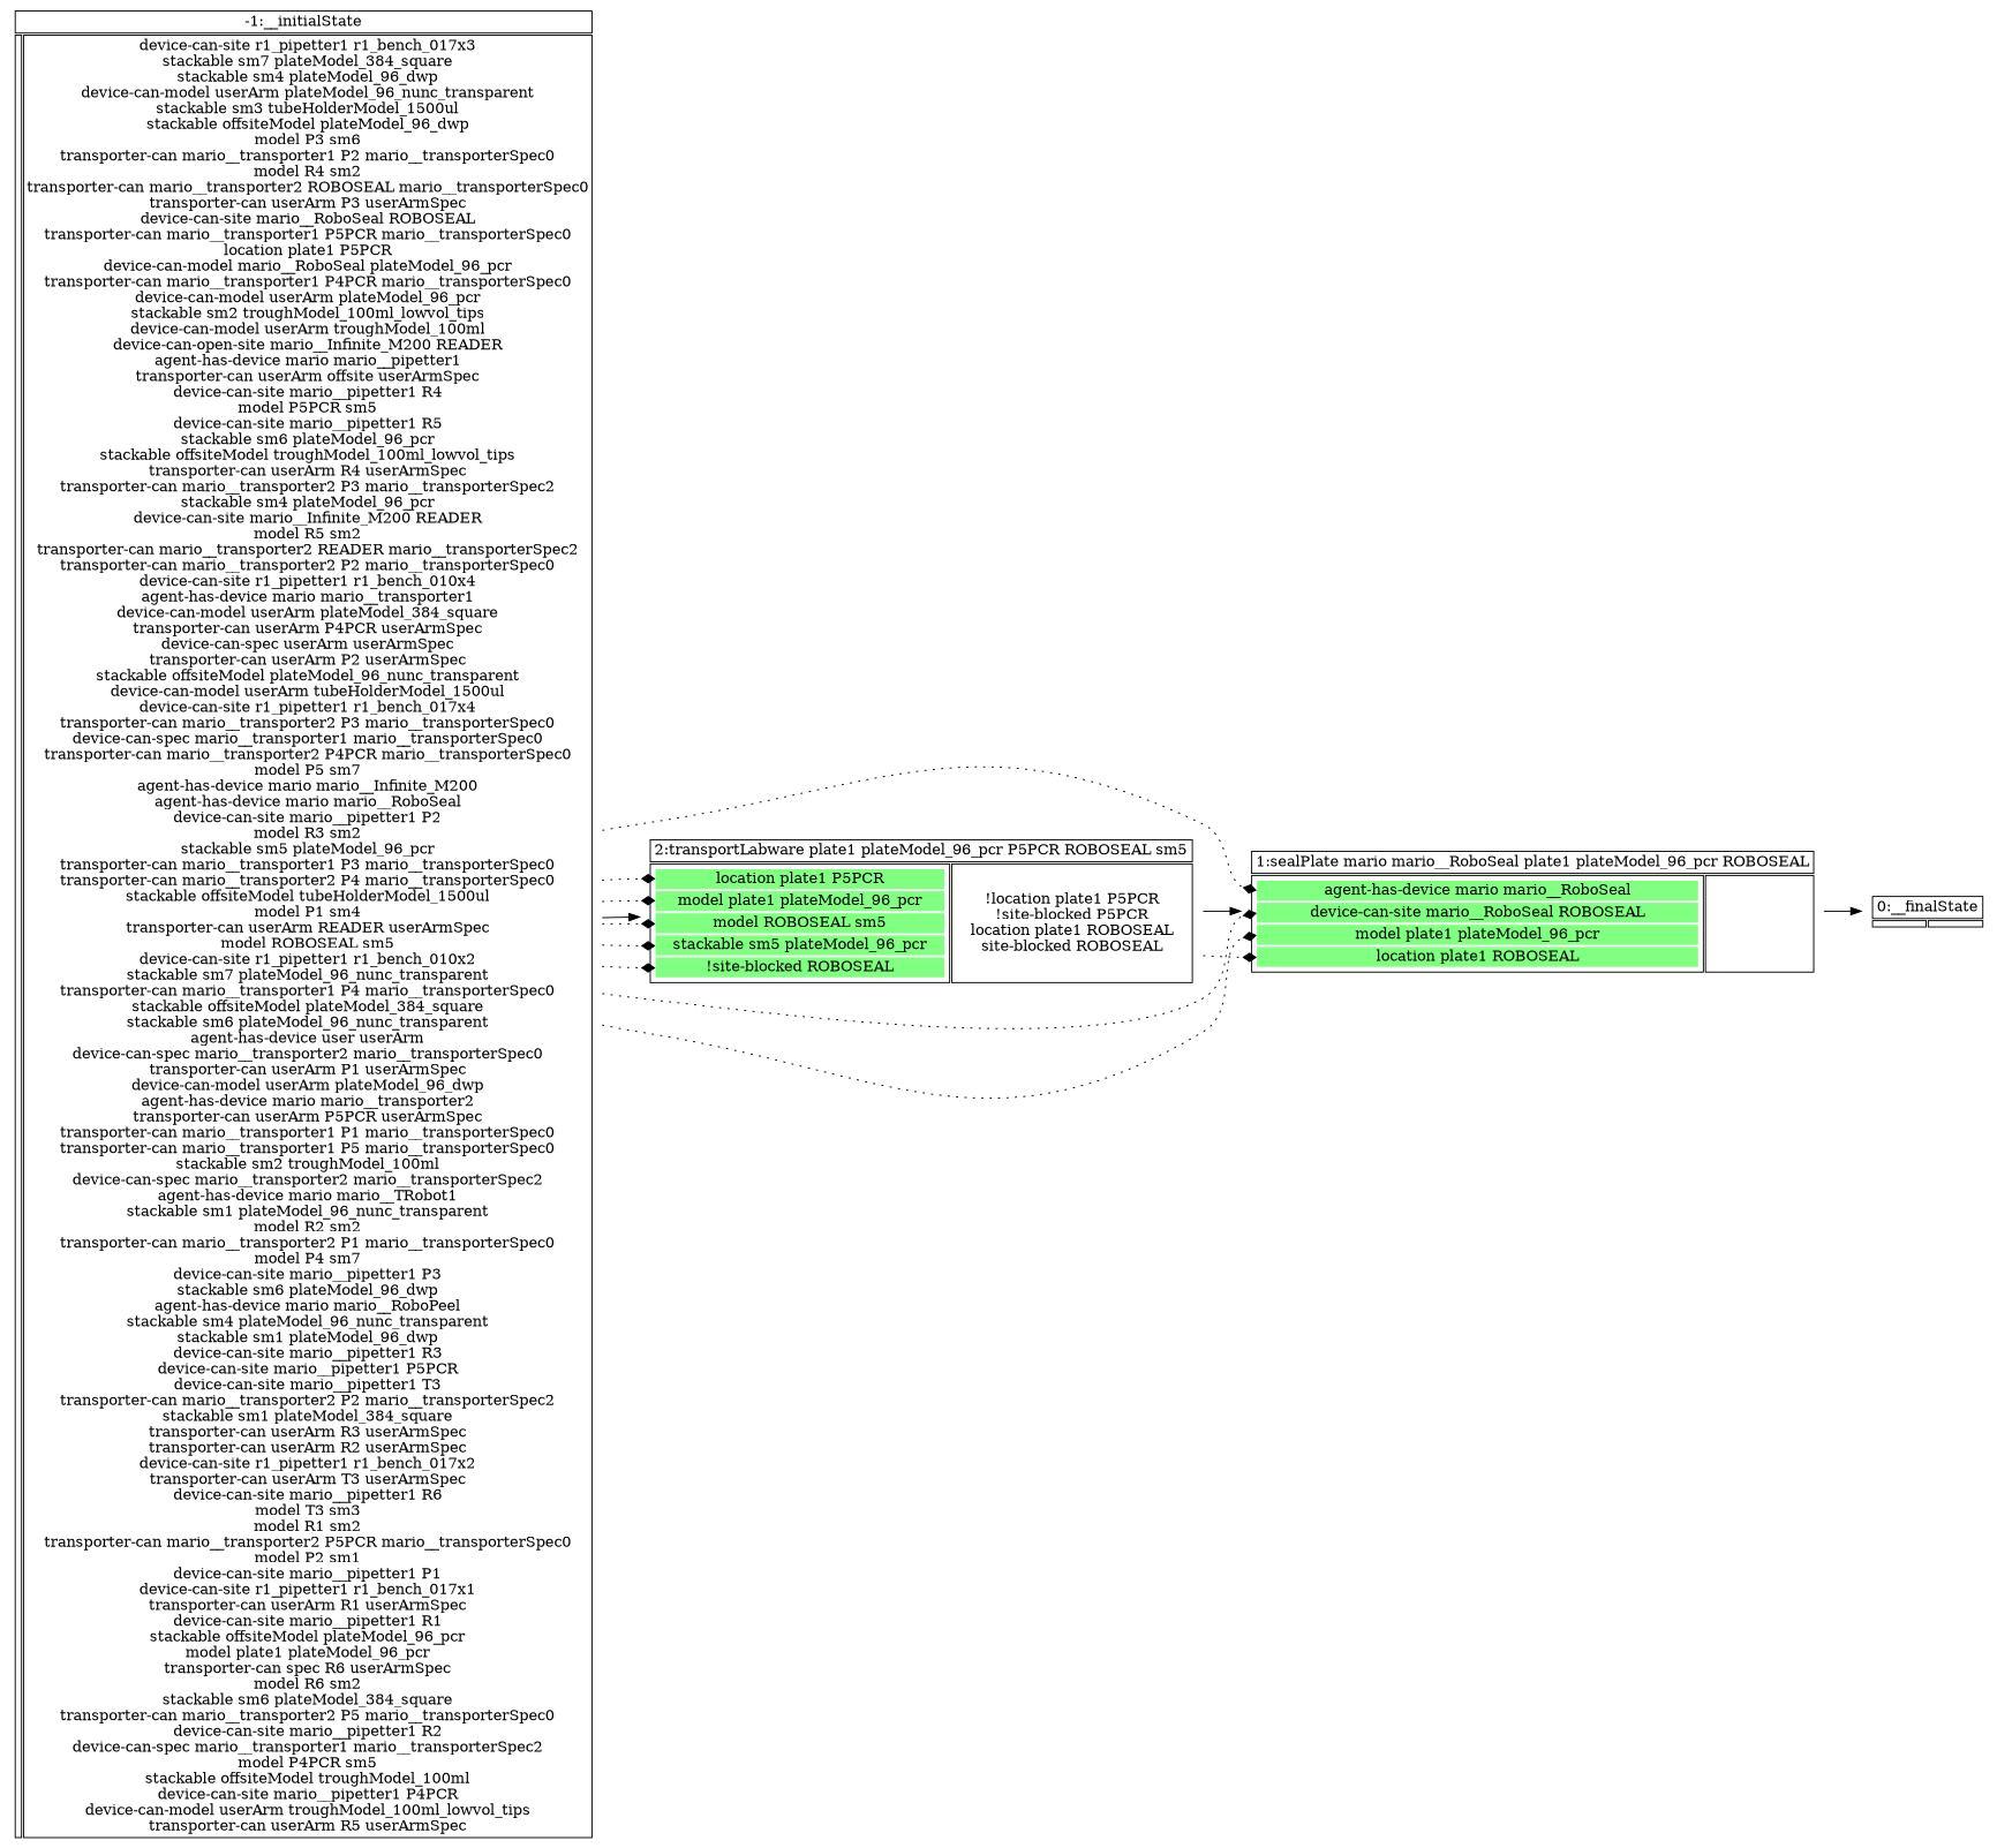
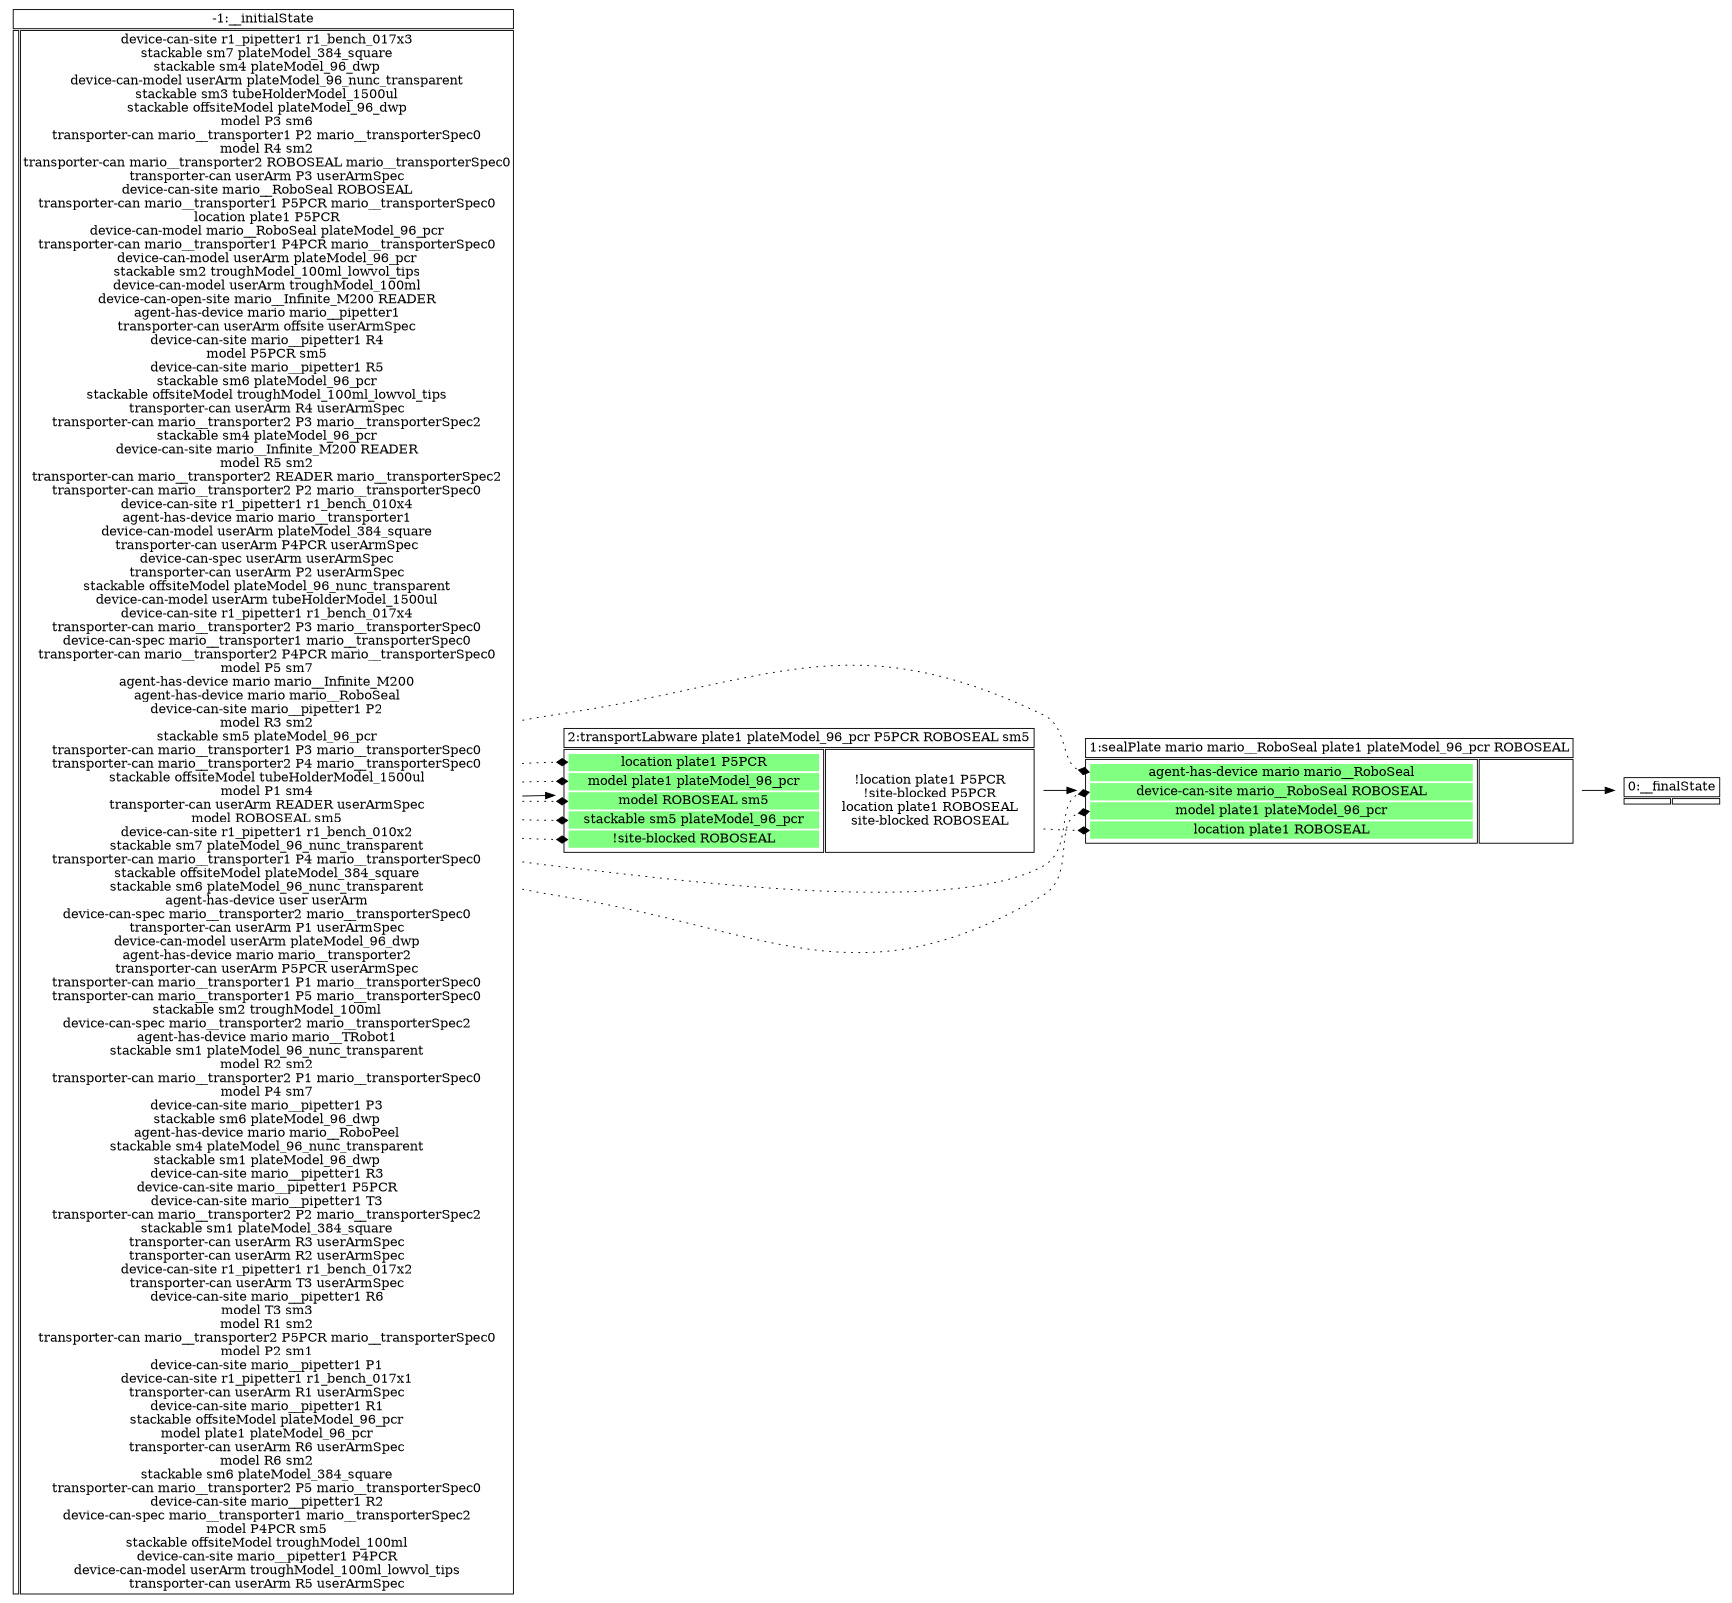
  digraph {
    rankdir=LR
    node [shape=plaintext]
    edge [arrowhead=diamond style=dotted]
-   n1 [label=<<table border="0" cellborder="1"><tr><td colspan="2">-1:__initialState</td></tr><tr><td></td><td>device-can-site r1_pipetter1 r1_bench_017x3<br/>stackable sm7 plateModel_384_square<br/>stackable sm4 plateModel_96_dwp<br/>device-can-model userArm plateModel_96_nunc_transparent<br/>stackable sm3 tubeHolderModel_1500ul<br/>stackable offsiteModel plateModel_96_dwp<br/>model P3 sm6<br/>transporter-can mario__transporter1 P2 mario__transporterSpec0<br/>model R4 sm2<br/>transporter-can mario__transporter2 ROBOSEAL mario__transporterSpec0<br/>transporter-can userArm P3 userArmSpec<br/>device-can-site mario__RoboSeal ROBOSEAL<br/>transporter-can mario__transporter1 P5PCR mario__transporterSpec0<br/>location plate1 P5PCR<br/>device-can-model mario__RoboSeal plateModel_96_pcr<br/>transporter-can mario__transporter1 P4PCR mario__transporterSpec0<br/>device-can-model userArm plateModel_96_pcr<br/>stackable sm2 troughModel_100ml_lowvol_tips<br/>device-can-model userArm troughModel_100ml<br/>device-can-open-site mario__Infinite_M200 READER<br/>agent-has-device mario mario__pipetter1<br/>transporter-can userArm offsite userArmSpec<br/>device-can-site mario__pipetter1 R4<br/>model P5PCR sm5<br/>device-can-site mario__pipetter1 R5<br/>stackable sm6 plateModel_96_pcr<br/>stackable offsiteModel troughModel_100ml_lowvol_tips<br/>transporter-can userArm R4 userArmSpec<br/>transporter-can mario__transporter2 P3 mario__transporterSpec2<br/>stackable sm4 plateModel_96_pcr<br/>device-can-site mario__Infinite_M200 READER<br/>model R5 sm2<br/>transporter-can mario__transporter2 READER mario__transporterSpec2<br/>transporter-can mario__transporter2 P2 mario__transporterSpec0<br/>device-can-site r1_pipetter1 r1_bench_010x4<br/>agent-has-device mario mario__transporter1<br/>device-can-model userArm plateModel_384_square<br/>transporter-can userArm P4PCR userArmSpec<br/>device-can-spec userArm userArmSpec<br/>transporter-can userArm P2 userArmSpec<br/>stackable offsiteModel plateModel_96_nunc_transparent<br/>device-can-model userArm tubeHolderModel_1500ul<br/>device-can-site r1_pipetter1 r1_bench_017x4<br/>transporter-can mario__transporter2 P3 mario__transporterSpec0<br/>device-can-spec mario__transporter1 mario__transporterSpec0<br/>transporter-can mario__transporter2 P4PCR mario__transporterSpec0<br/>model P5 sm7<br/>agent-has-device mario mario__Infinite_M200<br/>agent-has-device mario mario__RoboSeal<br/>device-can-site mario__pipetter1 P2<br/>model R3 sm2<br/>stackable sm5 plateModel_96_pcr<br/>transporter-can mario__transporter1 P3 mario__transporterSpec0<br/>transporter-can mario__transporter2 P4 mario__transporterSpec0<br/>stackable offsiteModel tubeHolderModel_1500ul<br/>model P1 sm4<br/>transporter-can userArm READER userArmSpec<br/>model ROBOSEAL sm5<br/>device-can-site r1_pipetter1 r1_bench_010x2<br/>stackable sm7 plateModel_96_nunc_transparent<br/>transporter-can mario__transporter1 P4 mario__transporterSpec0<br/>stackable offsiteModel plateModel_384_square<br/>stackable sm6 plateModel_96_nunc_transparent<br/>agent-has-device user userArm<br/>device-can-spec mario__transporter2 mario__transporterSpec0<br/>transporter-can userArm P1 userArmSpec<br/>device-can-model userArm plateModel_96_dwp<br/>agent-has-device mario mario__transporter2<br/>transporter-can userArm P5PCR userArmSpec<br/>transporter-can mario__transporter1 P1 mario__transporterSpec0<br/>transporter-can mario__transporter1 P5 mario__transporterSpec0<br/>stackable sm2 troughModel_100ml<br/>device-can-spec mario__transporter2 mario__transporterSpec2<br/>agent-has-device mario mario__TRobot1<br/>stackable sm1 plateModel_96_nunc_transparent<br/>model R2 sm2<br/>transporter-can mario__transporter2 P1 mario__transporterSpec0<br/>model P4 sm7<br/>device-can-site mario__pipetter1 P3<br/>stackable sm6 plateModel_96_dwp<br/>agent-has-device mario mario__RoboPeel<br/>stackable sm4 plateModel_96_nunc_transparent<br/>stackable sm1 plateModel_96_dwp<br/>device-can-site mario__pipetter1 R3<br/>device-can-site mario__pipetter1 P5PCR<br/>device-can-site mario__pipetter1 T3<br/>transporter-can mario__transporter2 P2 mario__transporterSpec2<br/>stackable sm1 plateModel_384_square<br/>transporter-can userArm R3 userArmSpec<br/>transporter-can userArm R2 userArmSpec<br/>device-can-site r1_pipetter1 r1_bench_017x2<br/>transporter-can userArm T3 userArmSpec<br/>device-can-site mario__pipetter1 R6<br/>model T3 sm3<br/>model R1 sm2<br/>transporter-can mario__transporter2 P5PCR mario__transporterSpec0<br/>model P2 sm1<br/>device-can-site mario__pipetter1 P1<br/>device-can-site r1_pipetter1 r1_bench_017x1<br/>transporter-can userArm R1 userArmSpec<br/>device-can-site mario__pipetter1 R1<br/>stackable offsiteModel plateModel_96_pcr<br/>model plate1 plateModel_96_pcr<br/>transporter-can spec R6 userArmSpec<br/>model R6 sm2<br/>stackable sm6 plateModel_384_square<br/>transporter-can mario__transporter2 P5 mario__transporterSpec0<br/>device-can-site mario__pipetter1 R2<br/>device-can-spec mario__transporter1 mario__transporterSpec2<br/>model P4PCR sm5<br/>stackable offsiteModel troughModel_100ml<br/>device-can-site mario__pipetter1 P4PCR<br/>device-can-model userArm troughModel_100ml_lowvol_tips<br/>transporter-can userArm R5 userArmSpec</td></tr></table>>]
+   n1 [label=<<table border="0" cellborder="1"><tr><td colspan="2">-1:__initialState</td></tr><tr><td></td><td>device-can-site r1_pipetter1 r1_bench_017x3<br/>stackable sm7 plateModel_384_square<br/>stackable sm4 plateModel_96_dwp<br/>device-can-model userArm plateModel_96_nunc_transparent<br/>stackable sm3 tubeHolderModel_1500ul<br/>stackable offsiteModel plateModel_96_dwp<br/>model P3 sm6<br/>transporter-can mario__transporter1 P2 mario__transporterSpec0<br/>model R4 sm2<br/>transporter-can mario__transporter2 ROBOSEAL mario__transporterSpec0<br/>transporter-can userArm P3 userArmSpec<br/>device-can-site mario__RoboSeal ROBOSEAL<br/>transporter-can mario__transporter1 P5PCR mario__transporterSpec0<br/>location plate1 P5PCR<br/>device-can-model mario__RoboSeal plateModel_96_pcr<br/>transporter-can mario__transporter1 P4PCR mario__transporterSpec0<br/>device-can-model userArm plateModel_96_pcr<br/>stackable sm2 troughModel_100ml_lowvol_tips<br/>device-can-model userArm troughModel_100ml<br/>device-can-open-site mario__Infinite_M200 READER<br/>agent-has-device mario mario__pipetter1<br/>transporter-can userArm offsite userArmSpec<br/>device-can-site mario__pipetter1 R4<br/>model P5PCR sm5<br/>device-can-site mario__pipetter1 R5<br/>stackable sm6 plateModel_96_pcr<br/>stackable offsiteModel troughModel_100ml_lowvol_tips<br/>transporter-can userArm R4 userArmSpec<br/>transporter-can mario__transporter2 P3 mario__transporterSpec2<br/>stackable sm4 plateModel_96_pcr<br/>device-can-site mario__Infinite_M200 READER<br/>model R5 sm2<br/>transporter-can mario__transporter2 READER mario__transporterSpec2<br/>transporter-can mario__transporter2 P2 mario__transporterSpec0<br/>device-can-site r1_pipetter1 r1_bench_010x4<br/>agent-has-device mario mario__transporter1<br/>device-can-model userArm plateModel_384_square<br/>transporter-can userArm P4PCR userArmSpec<br/>device-can-spec userArm userArmSpec<br/>transporter-can userArm P2 userArmSpec<br/>stackable offsiteModel plateModel_96_nunc_transparent<br/>device-can-model userArm tubeHolderModel_1500ul<br/>device-can-site r1_pipetter1 r1_bench_017x4<br/>transporter-can mario__transporter2 P3 mario__transporterSpec0<br/>device-can-spec mario__transporter1 mario__transporterSpec0<br/>transporter-can mario__transporter2 P4PCR mario__transporterSpec0<br/>model P5 sm7<br/>agent-has-device mario mario__Infinite_M200<br/>agent-has-device mario mario__RoboSeal<br/>device-can-site mario__pipetter1 P2<br/>model R3 sm2<br/>stackable sm5 plateModel_96_pcr<br/>transporter-can mario__transporter1 P3 mario__transporterSpec0<br/>transporter-can mario__transporter2 P4 mario__transporterSpec0<br/>stackable offsiteModel tubeHolderModel_1500ul<br/>model P1 sm4<br/>transporter-can userArm READER userArmSpec<br/>model ROBOSEAL sm5<br/>device-can-site r1_pipetter1 r1_bench_010x2<br/>stackable sm7 plateModel_96_nunc_transparent<br/>transporter-can mario__transporter1 P4 mario__transporterSpec0<br/>stackable offsiteModel plateModel_384_square<br/>stackable sm6 plateModel_96_nunc_transparent<br/>agent-has-device user userArm<br/>device-can-spec mario__transporter2 mario__transporterSpec0<br/>transporter-can userArm P1 userArmSpec<br/>device-can-model userArm plateModel_96_dwp<br/>agent-has-device mario mario__transporter2<br/>transporter-can userArm P5PCR userArmSpec<br/>transporter-can mario__transporter1 P1 mario__transporterSpec0<br/>transporter-can mario__transporter1 P5 mario__transporterSpec0<br/>stackable sm2 troughModel_100ml<br/>device-can-spec mario__transporter2 mario__transporterSpec2<br/>agent-has-device mario mario__TRobot1<br/>stackable sm1 plateModel_96_nunc_transparent<br/>model R2 sm2<br/>transporter-can mario__transporter2 P1 mario__transporterSpec0<br/>model P4 sm7<br/>device-can-site mario__pipetter1 P3<br/>stackable sm6 plateModel_96_dwp<br/>agent-has-device mario mario__RoboPeel<br/>stackable sm4 plateModel_96_nunc_transparent<br/>stackable sm1 plateModel_96_dwp<br/>device-can-site mario__pipetter1 R3<br/>device-can-site mario__pipetter1 P5PCR<br/>device-can-site mario__pipetter1 T3<br/>transporter-can mario__transporter2 P2 mario__transporterSpec2<br/>stackable sm1 plateModel_384_square<br/>transporter-can userArm R3 userArmSpec<br/>transporter-can userArm R2 userArmSpec<br/>device-can-site r1_pipetter1 r1_bench_017x2<br/>transporter-can userArm T3 userArmSpec<br/>device-can-site mario__pipetter1 R6<br/>model T3 sm3<br/>model R1 sm2<br/>transporter-can mario__transporter2 P5PCR mario__transporterSpec0<br/>model P2 sm1<br/>device-can-site mario__pipetter1 P1<br/>device-can-site r1_pipetter1 r1_bench_017x1<br/>transporter-can userArm R1 userArmSpec<br/>device-can-site mario__pipetter1 R1<br/>stackable offsiteModel plateModel_96_pcr<br/>model plate1 plateModel_96_pcr<br/>transporter-can userArm R6 userArmSpec<br/>model R6 sm2<br/>stackable sm6 plateModel_384_square<br/>transporter-can mario__transporter2 P5 mario__transporterSpec0<br/>device-can-site mario__pipetter1 R2<br/>device-can-spec mario__transporter1 mario__transporterSpec2<br/>model P4PCR sm5<br/>stackable offsiteModel troughModel_100ml<br/>device-can-site mario__pipetter1 P4PCR<br/>device-can-model userArm troughModel_100ml_lowvol_tips<br/>transporter-can userArm R5 userArmSpec</td></tr></table>>]
    n2 [label=<<table border="0" cellborder="1"><tr><td colspan="2">1:sealPlate mario mario__RoboSeal plate1 plateModel_96_pcr ROBOSEAL</td></tr><tr><td><table border="0"><tr><td port="0" bgcolor="#80ff80">agent-has-device mario mario__RoboSeal</td></tr><tr><td port="1" bgcolor="#80ff80">device-can-site mario__RoboSeal ROBOSEAL</td></tr><tr><td port="2" bgcolor="#80ff80">model plate1 plateModel_96_pcr</td></tr><tr><td port="3" bgcolor="#80ff80">location plate1 ROBOSEAL</td></tr></table></td><td></td></tr></table>>]
    n3 [label=<<table border="0" cellborder="1"><tr><td colspan="2">2:transportLabware plate1 plateModel_96_pcr P5PCR ROBOSEAL sm5</td></tr><tr><td><table border="0"><tr><td port="0" bgcolor="#80ff80">location plate1 P5PCR</td></tr><tr><td port="1" bgcolor="#80ff80">model plate1 plateModel_96_pcr</td></tr><tr><td port="2" bgcolor="#80ff80">model ROBOSEAL sm5</td></tr><tr><td port="3" bgcolor="#80ff80">stackable sm5 plateModel_96_pcr</td></tr><tr><td port="4" bgcolor="#80ff80">!site-blocked ROBOSEAL</td></tr></table></td><td>!location plate1 P5PCR<br/>!site-blocked P5PCR<br/>location plate1 ROBOSEAL<br/>site-blocked ROBOSEAL</td></tr></table>>]
    n4 [label=<<table border="0" cellborder="1"><tr><td colspan="2">0:__finalState</td></tr><tr><td></td><td></td></tr></table>>]
    n1 -> n2 [headport=0]
    n1 -> n2 [headport=1]
    n1 -> n2 [headport=2]
    n1 -> n3 [arrowhead="" style=""]
    n1 -> n3 [headport=4]
    n1 -> n3 [headport=1]
    n1 -> n3 [headport=2]
    n1 -> n3 [headport=0]
    n1 -> n3 [headport=3]
    n2 -> n4 [arrowhead="" style=""]
    n3 -> n2 [arrowhead="" style=""]
    n3 -> n2 [headport=3]
  }
